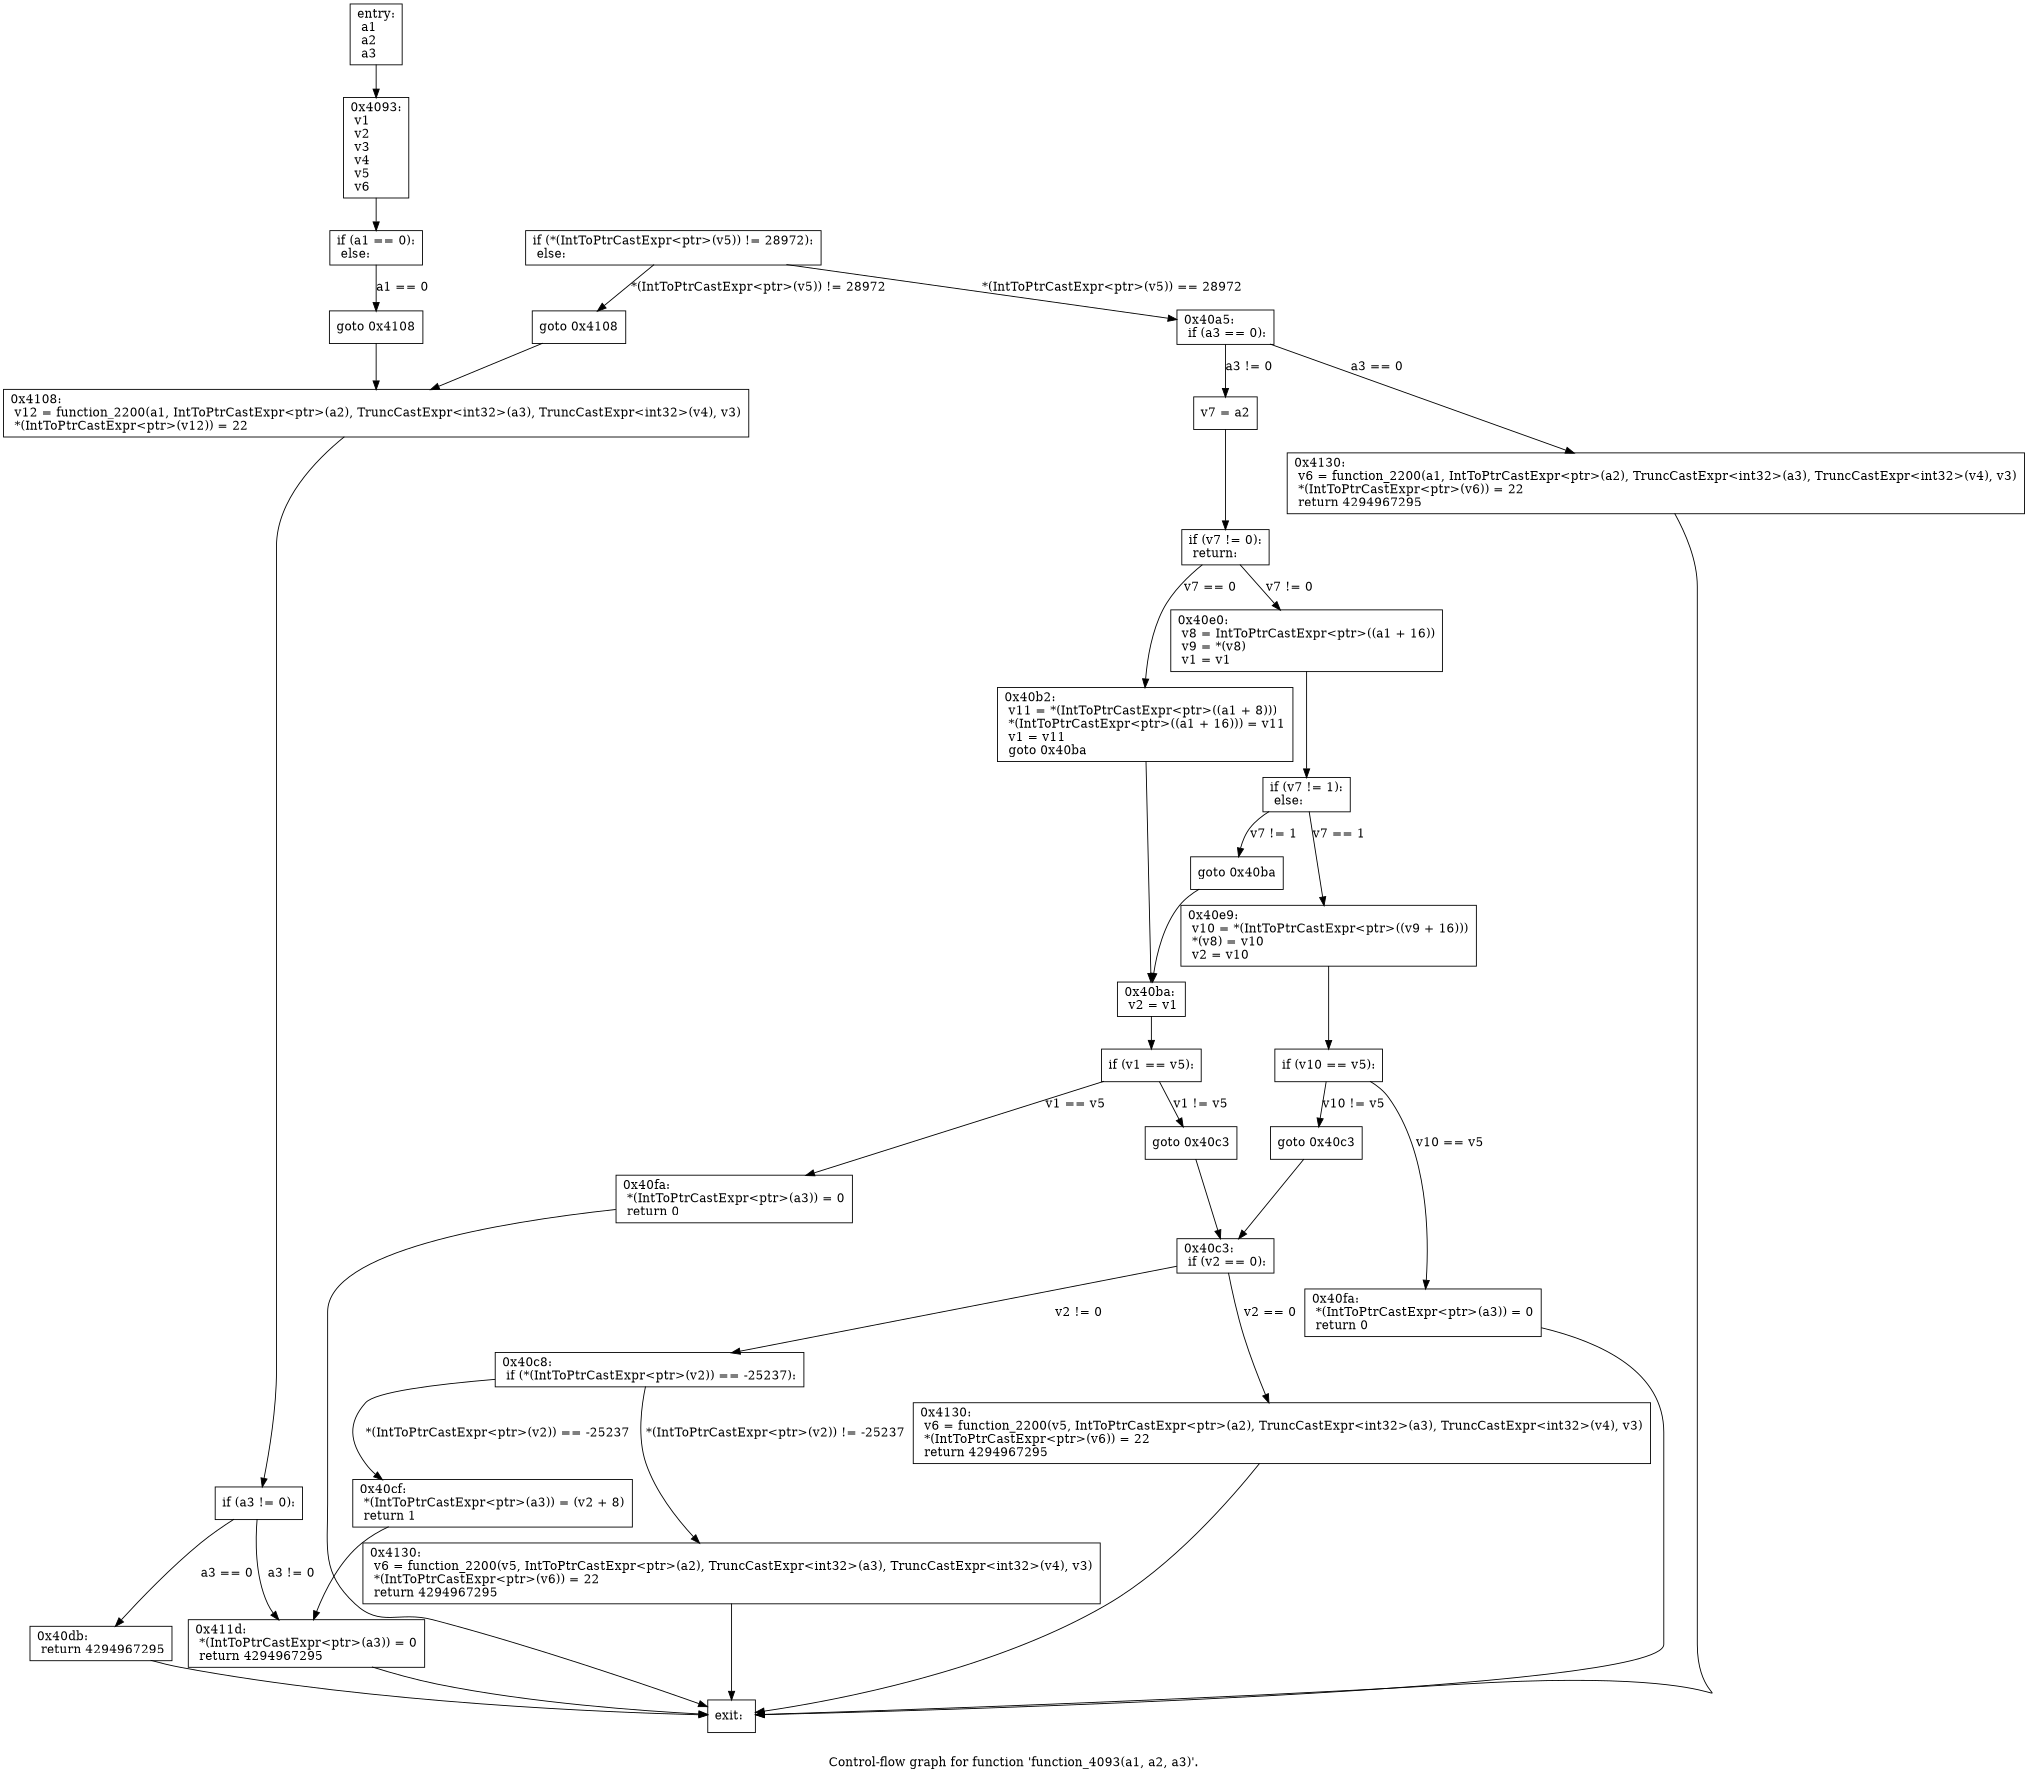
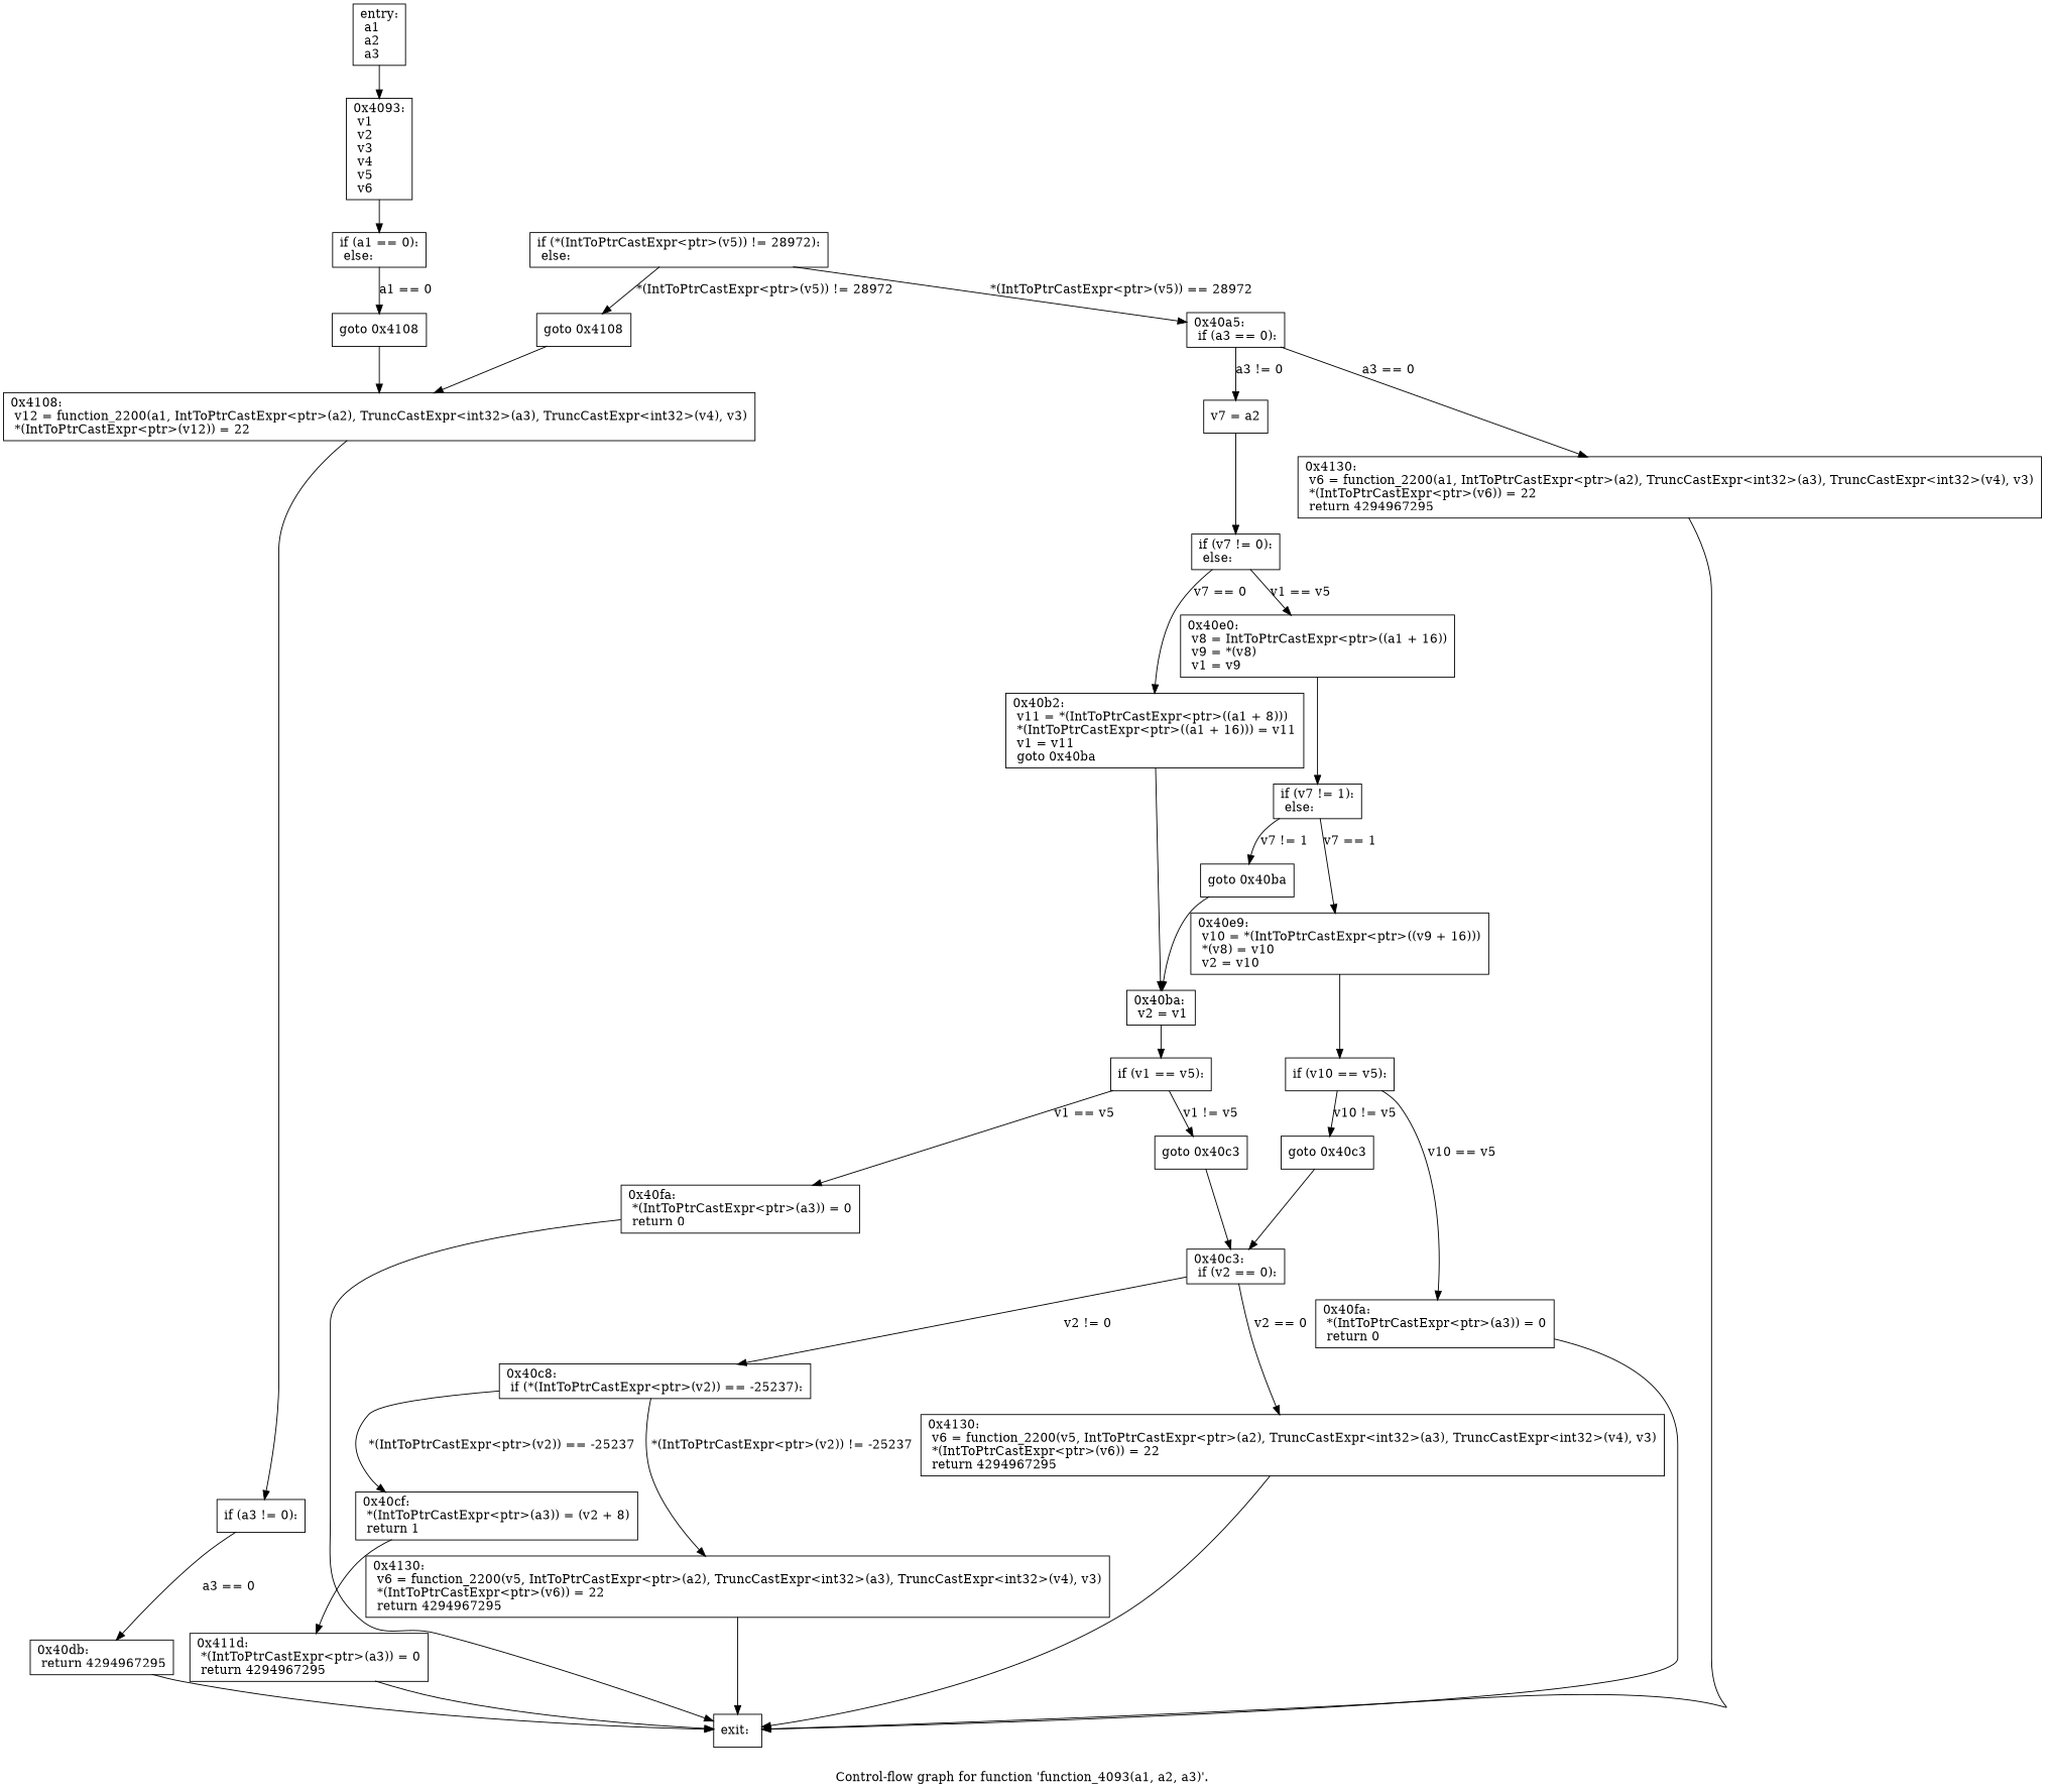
  digraph {
    label="Control-flow graph for function 'function_4093(a1, a2, a3)'."
    node [shape=record]
    n1 [label="{entry:\l  a1\l  a2\l  a3\l}"]
    n2 [label="{0x4093:\l  v1\l  v2\l  v3\l  v4\l  v5\l  v6\l}"]
    n3 [label="{  if (a1 == 0):\l  else:\l}"]
    n4 [label="{  goto 0x4108\l}"]
    n5 [label="{0x4108:\l  v12 = function_2200(a1, IntToPtrCastExpr\<ptr\>(a2), TruncCastExpr\<int32\>(a3), TruncCastExpr\<int32\>(v4), v3)\l  *(IntToPtrCastExpr\<ptr\>(v12)) = 22\l}"]
    n6 [label="{  if (a3 != 0):\l}"]
    n7 [label="{  if (*(IntToPtrCastExpr\<ptr\>(v5)) != 28972):\l  else:\l}"]
    n8 [label="{  goto 0x4108\l}"]
    n9 [label="{0x40a5:\l  if (a3 == 0):\l}"]
    n10 [label="{0x411d:\l  *(IntToPtrCastExpr\<ptr\>(a3)) = 0\l  return 4294967295\l}"]
    n11 [label="{0x40db:\l  return 4294967295\l}"]
    n12 [label="{0x4130:\l  v6 = function_2200(a1, IntToPtrCastExpr\<ptr\>(a2), TruncCastExpr\<int32\>(a3), TruncCastExpr\<int32\>(v4), v3)\l  *(IntToPtrCastExpr\<ptr\>(v6)) = 22\l  return 4294967295\l}"]
    n13 [label="{  v7 = a2\l}"]
    n14 [label="{exit:\l}"]
-   n15 [label="{  if (v7 != 0):\l  return:\l}"]
-   n16 [label="{0x40e0:\l  v8 = IntToPtrCastExpr\<ptr\>((a1 + 16))\l  v9 = *(v8)\l  v1 = v1\l}"]
+   n15 [label="{  if (v7 != 0):\l  else:\l}"]
+   n16 [label="{0x40e0:\l  v8 = IntToPtrCastExpr\<ptr\>((a1 + 16))\l  v9 = *(v8)\l  v1 = v9\l}"]
    n17 [label="{0x40b2:\l  v11 = *(IntToPtrCastExpr\<ptr\>((a1 + 8)))\l  *(IntToPtrCastExpr\<ptr\>((a1 + 16))) = v11\l  v1 = v11\l  goto 0x40ba\l}"]
    n18 [label="{  if (v7 != 1):\l  else:\l}"]
    n19 [label="{0x40ba:\l  v2 = v1\l}"]
    n20 [label="{  goto 0x40ba\l}"]
    n21 [label="{0x40e9:\l  v10 = *(IntToPtrCastExpr\<ptr\>((v9 + 16)))\l  *(v8) = v10\l  v2 = v10\l}"]
    n22 [label="{  if (v1 == v5):\l}"]
    n23 [label="{  if (v10 == v5):\l}"]
    n24 [label="{0x40fa:\l  *(IntToPtrCastExpr\<ptr\>(a3)) = 0\l  return 0\l}"]
    n25 [label="{  goto 0x40c3\l}"]
    n26 [label="{0x40fa:\l  *(IntToPtrCastExpr\<ptr\>(a3)) = 0\l  return 0\l}"]
    n27 [label="{  goto 0x40c3\l}"]
    n28 [label="{0x40c3:\l  if (v2 == 0):\l}"]
    n29 [label="{0x4130:\l  v6 = function_2200(v5, IntToPtrCastExpr\<ptr\>(a2), TruncCastExpr\<int32\>(a3), TruncCastExpr\<int32\>(v4), v3)\l  *(IntToPtrCastExpr\<ptr\>(v6)) = 22\l  return 4294967295\l}"]
    n30 [label="{0x40c8:\l  if (*(IntToPtrCastExpr\<ptr\>(v2)) == -25237):\l}"]
    n31 [label="{0x40cf:\l  *(IntToPtrCastExpr\<ptr\>(a3)) = (v2 + 8)\l  return 1\l}"]
    n32 [label="{0x4130:\l  v6 = function_2200(v5, IntToPtrCastExpr\<ptr\>(a2), TruncCastExpr\<int32\>(a3), TruncCastExpr\<int32\>(v4), v3)\l  *(IntToPtrCastExpr\<ptr\>(v6)) = 22\l  return 4294967295\l}"]
    n1 -> n2
    n2 -> n3
    n3 -> n4 [label="a1 == 0"]
    n4 -> n5
    n5 -> n6
-   n6 -> n10 [label="a3 != 0"]
    n6 -> n11 [label="a3 == 0"]
    n7 -> n8 [label="*(IntToPtrCastExpr\<ptr\>(v5)) != 28972"]
    n7 -> n9 [label="*(IntToPtrCastExpr\<ptr\>(v5)) == 28972"]
    n8 -> n5
    n9 -> n12 [label="a3 == 0"]
    n9 -> n13 [label="a3 != 0"]
    n10 -> n14
    n11 -> n14
    n12 -> n14
    n13 -> n15
-   n15 -> n16 [label="v7 != 0"]
+   n15 -> n16 [label="v1 == v5"]
    n15 -> n17 [label="v7 == 0"]
    n16 -> n18
    n17 -> n19
    n18 -> n20 [label="v7 != 1"]
    n18 -> n21 [label="v7 == 1"]
    n19 -> n22
    n20 -> n19
    n21 -> n23
    n22 -> n24 [label="v1 == v5"]
    n22 -> n25 [label="v1 != v5"]
    n23 -> n26 [label="v10 == v5"]
    n23 -> n27 [label="v10 != v5"]
    n24 -> n14
    n25 -> n28
    n26 -> n14
    n27 -> n28
    n28 -> n29 [label="v2 == 0"]
    n28 -> n30 [label="v2 != 0"]
    n29 -> n14
    n30 -> n31 [label="*(IntToPtrCastExpr\<ptr\>(v2)) == -25237"]
    n30 -> n32 [label="*(IntToPtrCastExpr\<ptr\>(v2)) != -25237"]
    n31 -> n10
    n32 -> n14
  }
